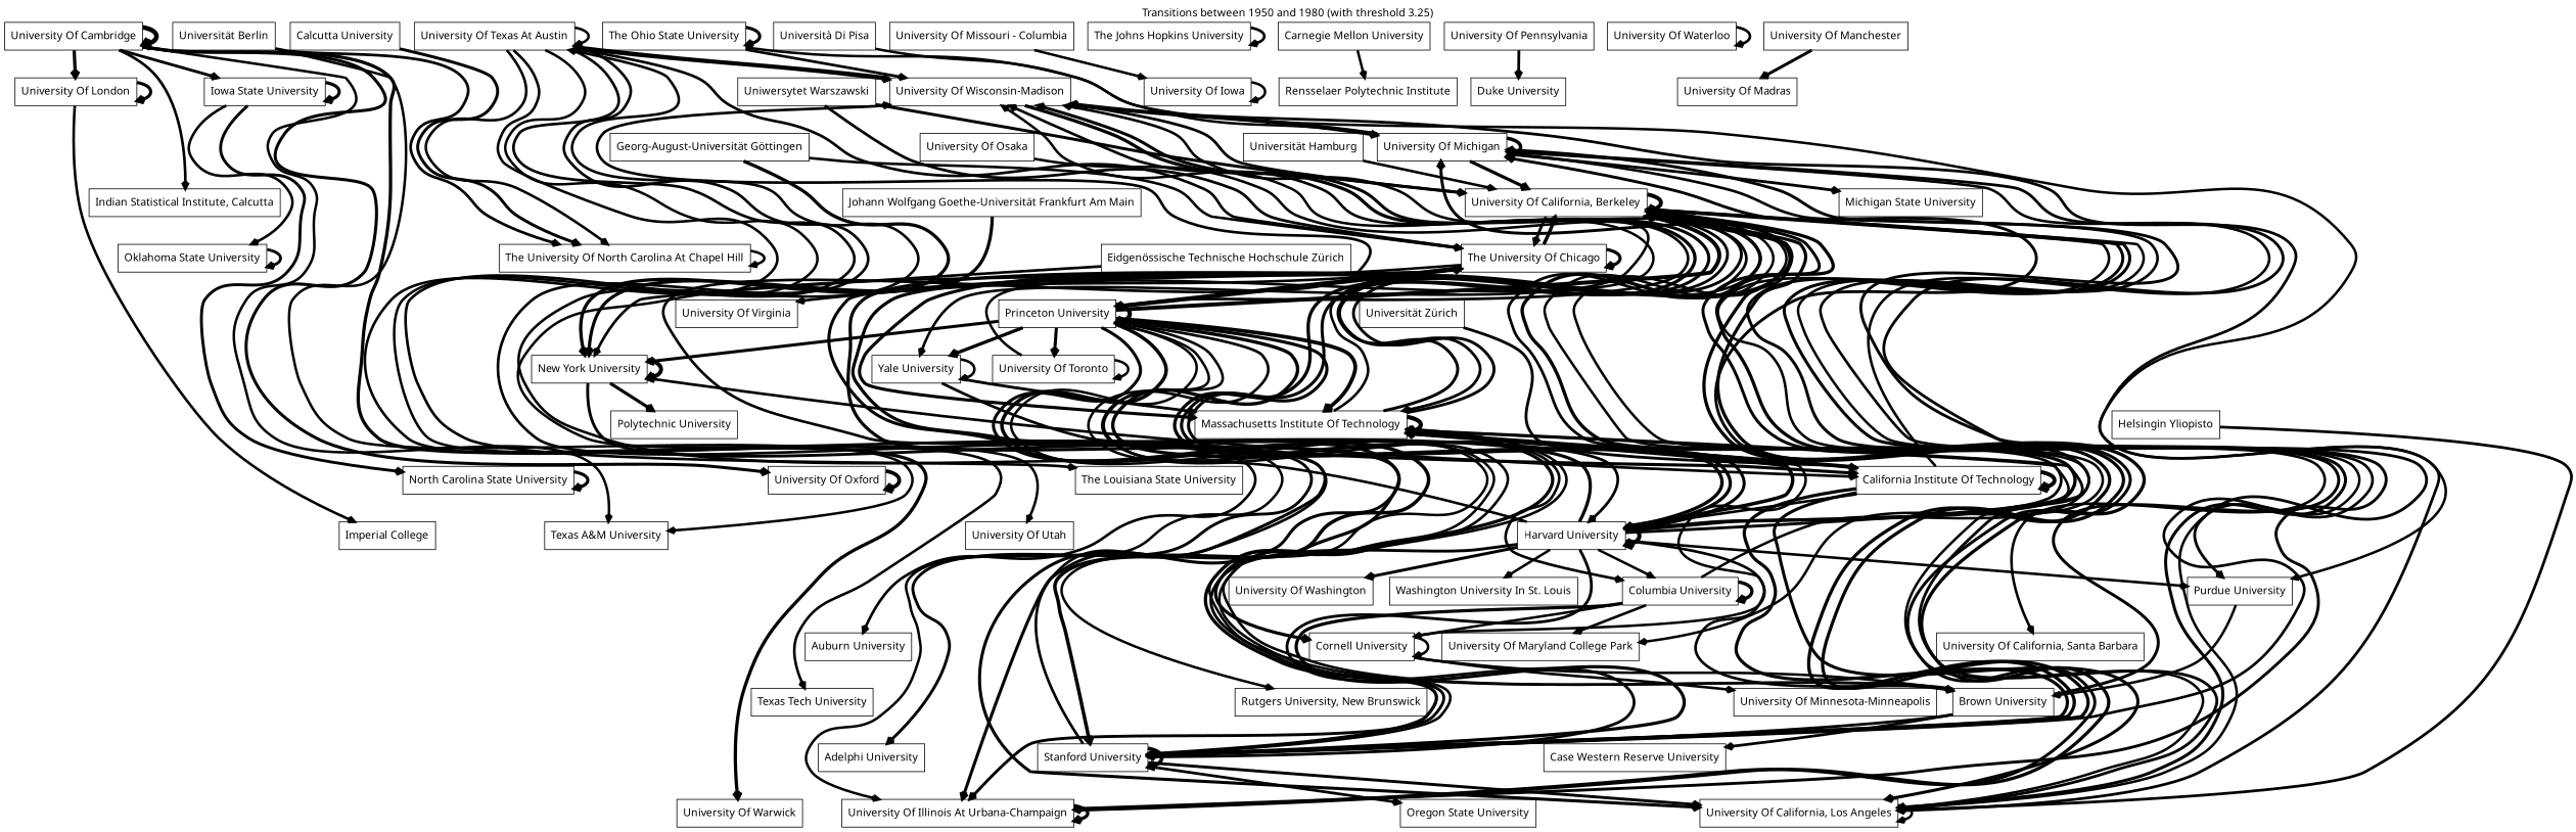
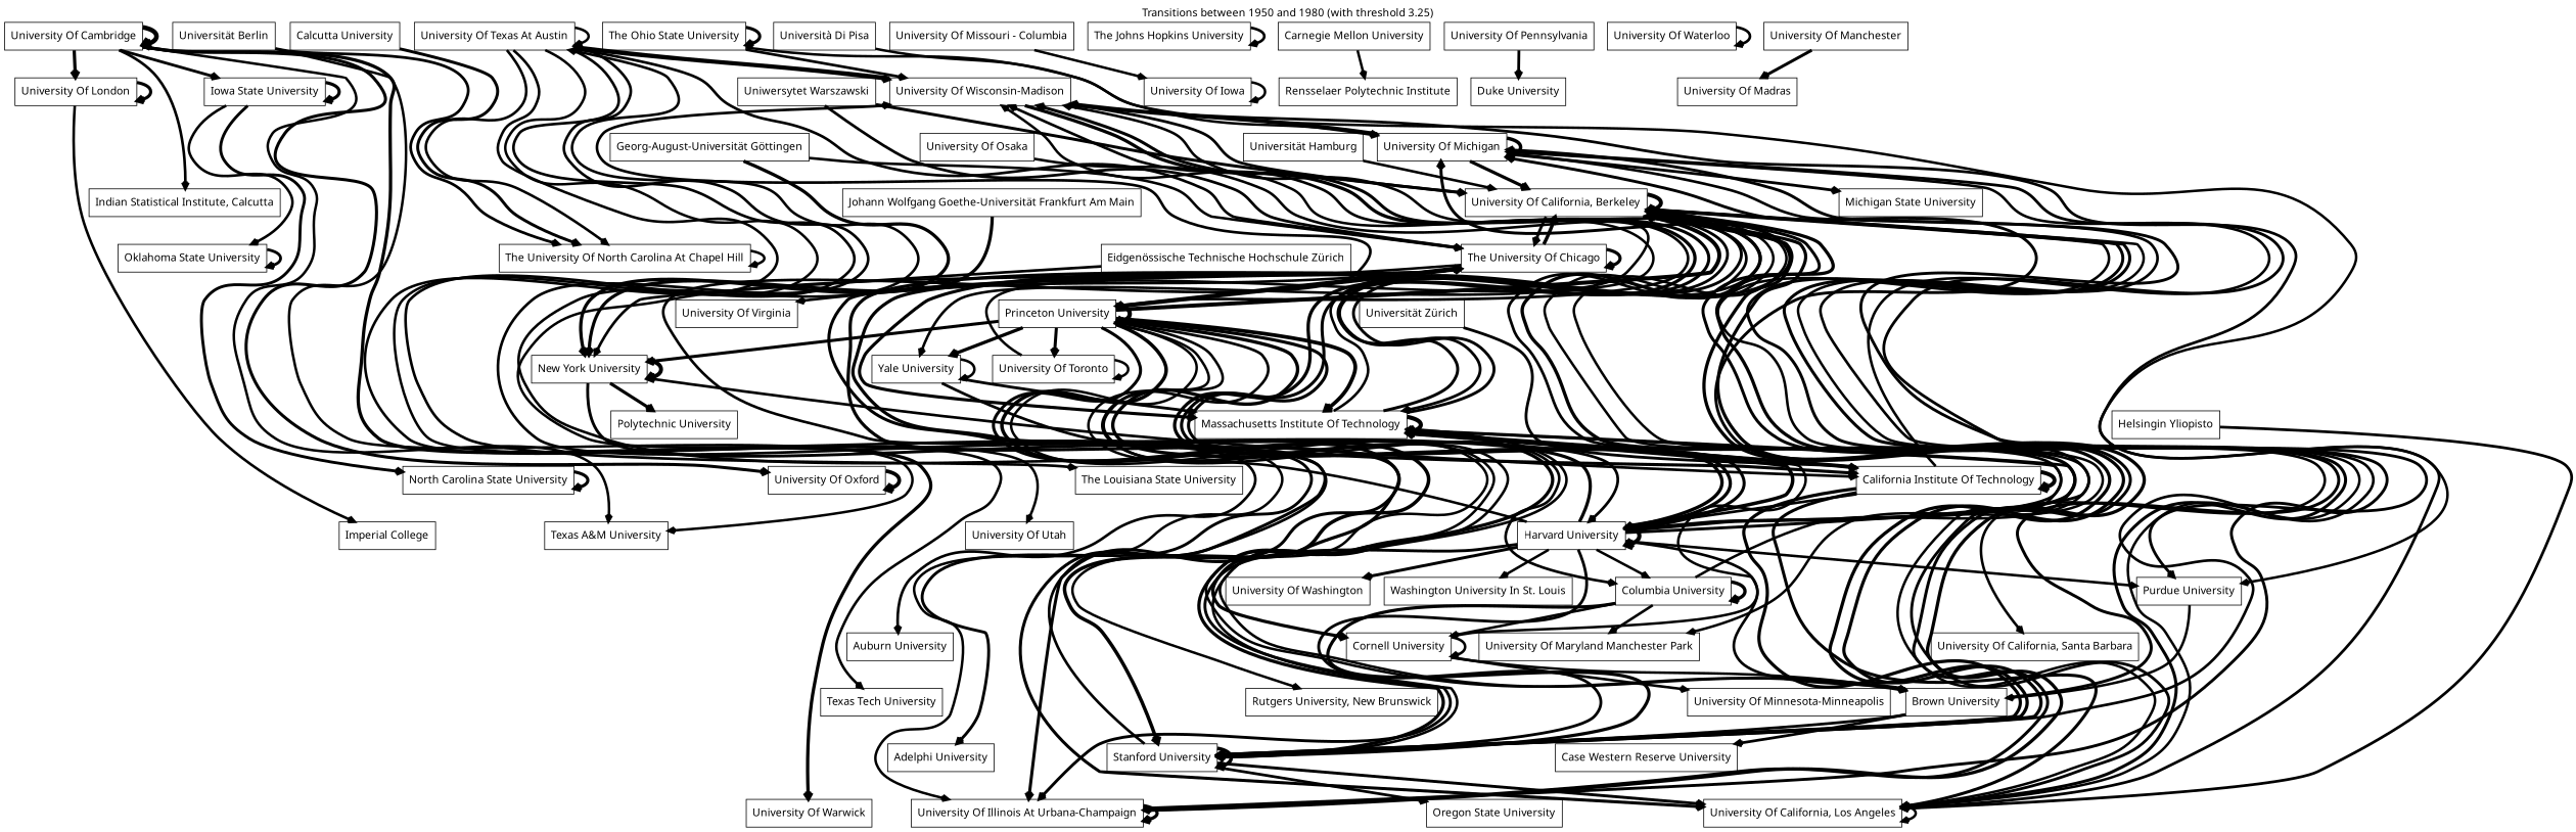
  digraph {
    fontname="Noto Sans"
    label="Transitions between 1950 and 1980 (with threshold 3.25)"
    labelloc=t
    node [fontname="Noto Sans" shape=rectangle]
    edge [arrowhead=vee arrowsize=0.8 fontname="Noto Sans" penwidth=3.3 weight=0.1]
    "Iowa State University"
    "Oklahoma State University"
    "North Carolina State University"
    "The University Of Chicago"
    "University Of Texas At Austin"
    "Princeton University"
    "University Of California, Berkeley"
    "University Of California, Los Angeles"
    "University Of Illinois At Urbana-Champaign"
    "Cornell University"
    "Massachusetts Institute Of Technology"
    "University Of Virginia"
    "The University Of North Carolina At Chapel Hill"
    "University Of Wisconsin-Madison"
    "The Louisiana State University"
    "University Of Utah"
    "Auburn University"
    "Texas Tech University"
    "Harvard University"
    "Stanford University"
    "Brown University"
    "Yale University"
    "Columbia University"
    "New York University"
    "California Institute Of Technology"
    "Rutgers University, New Brunswick"
    "University Of Toronto"
    "University Of California, Santa Barbara"
-   "University Of Maryland College Park"
+   "University Of Maryland College Park" [label="University Of Maryland Manchester Park"]
    "University Of Michigan"
    "University Of Minnesota-Minneapolis"
    "Michigan State University"
    "Purdue University"
    "Washington University In St. Louis"
    "University Of Washington"
    "Oregon State University"
    "Case Western Reserve University"
    "Adelphi University"
    "Polytechnic University"
    "Georg-August-Universität Göttingen"
    "University Of London"
    "Imperial College"
    "University Of Osaka"
    "University Of Missouri - Columbia"
    "University Of Iowa"
    "University Of Oxford"
    "Uniwersytet Warszawski"
    "Universität Hamburg"
    "Università Di Pisa"
    "University Of Cambridge"
    "Texas A&M University"
    "University Of Warwick"
    "Indian Statistical Institute, Calcutta"
    "The Ohio State University"
    "The Johns Hopkins University"
    "Calcutta University"
    "Johann Wolfgang Goethe-Universität Frankfurt Am Main"
    "Helsingin Yliopisto"
    "Universität Berlin"
    "Carnegie Mellon University"
    "Rensselaer Polytechnic Institute"
    "Eidgenössische Technische Hochschule Zürich"
    "University Of Pennsylvania"
    "Duke University"
    "University Of Waterloo"
    "University Of Manchester"
    "University Of Madras"
    "Universität Zürich"
    "Iowa State University" -> "Iowa State University" [penwidth=4.2]
    "Iowa State University" -> "Oklahoma State University" [penwidth=3.4]
    "Iowa State University" -> "North Carolina State University" [penwidth=3.8]
    "Oklahoma State University" -> "Oklahoma State University" [penwidth=3.7]
    "North Carolina State University" -> "North Carolina State University" [penwidth=4.1]
    "The University Of Chicago" -> "The University Of Chicago" [penwidth=4.2]
    "The University Of Chicago" -> "University Of Texas At Austin" [penwidth=3.5]
    "The University Of Chicago" -> "Princeton University" [penwidth=4.0]
    "The University Of Chicago" -> "University Of California, Berkeley" [penwidth=4.5]
    "The University Of Chicago" -> "University Of California, Los Angeles" [penwidth=4.0]
    "The University Of Chicago" -> "University Of Illinois At Urbana-Champaign"
    "The University Of Chicago" -> "Cornell University" [penwidth=4.2]
    "The University Of Chicago" -> "Massachusetts Institute Of Technology" [penwidth=4.1]
    "The University Of Chicago" -> "University Of Virginia" [penwidth=3.4]
    "University Of Texas At Austin" -> "University Of Texas At Austin"
    "University Of Texas At Austin" -> "The University Of North Carolina At Chapel Hill" [penwidth=3.4]
    "University Of Texas At Austin" -> "University Of Wisconsin-Madison" [penwidth=3.7]
    "University Of Texas At Austin" -> "The Louisiana State University" [penwidth=3.5]
    "University Of Texas At Austin" -> "University Of Utah"
    "University Of Texas At Austin" -> "Auburn University" [penwidth=3.5]
    "University Of Texas At Austin" -> "Texas Tech University" [penwidth=3.4]
    "Princeton University" -> "The University Of Chicago" [penwidth=4.3]
    "Princeton University" -> "Princeton University" [penwidth=5.6]
    "Princeton University" -> "University Of California, Berkeley" [penwidth=5.2]
    "Princeton University" -> "University Of Illinois At Urbana-Champaign" [penwidth=4.0]
    "Princeton University" -> "Massachusetts Institute Of Technology" [penwidth=4.9]
    "Princeton University" -> "University Of Wisconsin-Madison" [penwidth=3.5]
    "Princeton University" -> "Harvard University" [penwidth=4.4]
    "Princeton University" -> "Stanford University" [penwidth=4.6]
    "Princeton University" -> "Brown University"
    "Princeton University" -> "Yale University" [penwidth=4.3]
    "Princeton University" -> "Columbia University" [penwidth=3.5]
    "Princeton University" -> "New York University" [penwidth=4.0]
    "Princeton University" -> "California Institute Of Technology" [penwidth=4.1]
    "Princeton University" -> "Rutgers University, New Brunswick"
    "Princeton University" -> "University Of Toronto" [penwidth=4.0]
    "University Of California, Berkeley" -> "The University Of Chicago" [penwidth=3.7]
    "University Of California, Berkeley" -> "University Of California, Berkeley" [penwidth=5.2]
    "University Of California, Berkeley" -> "University Of California, Los Angeles" [penwidth=4.0]
    "University Of California, Berkeley" -> "University Of Illinois At Urbana-Champaign" [penwidth=3.9]
    "University Of California, Berkeley" -> "Massachusetts Institute Of Technology" [penwidth=3.7]
    "University Of California, Berkeley" -> "University Of Wisconsin-Madison" [penwidth=3.6]
    "University Of California, Berkeley" -> "Harvard University" [penwidth=3.6]
    "University Of California, Berkeley" -> "Stanford University" [penwidth=4.3]
    "University Of California, Berkeley" -> "University Of California, Santa Barbara" [penwidth=3.4]
    "University Of California, Berkeley" -> "University Of Maryland College Park"
    "University Of California, Los Angeles" -> "University Of California, Berkeley"
    "University Of California, Los Angeles" -> "University Of California, Los Angeles"
    "University Of California, Los Angeles" -> "Massachusetts Institute Of Technology" [penwidth=3.7]
    "University Of Illinois At Urbana-Champaign" -> "University Of California, Berkeley" [penwidth=4.3]
    "University Of Illinois At Urbana-Champaign" -> "University Of Illinois At Urbana-Champaign" [penwidth=4.2]
    "University Of Illinois At Urbana-Champaign" -> "University Of Michigan" [penwidth=3.8]
    "Cornell University" -> "Cornell University" [penwidth=3.4]
    "Cornell University" -> "Massachusetts Institute Of Technology"
    "Cornell University" -> "Brown University"
    "Cornell University" -> "University Of Minnesota-Minneapolis" [penwidth=3.4]
    "Massachusetts Institute Of Technology" -> "University Of California, Berkeley" [penwidth=3.8]
    "Massachusetts Institute Of Technology" -> "University Of California, Los Angeles"
    "Massachusetts Institute Of Technology" -> "Massachusetts Institute Of Technology" [penwidth=5.5]
    "Massachusetts Institute Of Technology" -> "University Of Wisconsin-Madison" [penwidth=3.4]
    "Massachusetts Institute Of Technology" -> "Stanford University" [penwidth=4.3]
    "Massachusetts Institute Of Technology" -> "California Institute Of Technology" [penwidth=3.5]
    "Massachusetts Institute Of Technology" -> "University Of Michigan" [penwidth=3.9]
    "The University Of North Carolina At Chapel Hill" -> "The University Of North Carolina At Chapel Hill"
    "University Of Wisconsin-Madison" -> "University Of Texas At Austin" [penwidth=4.3]
    "University Of Wisconsin-Madison" -> "University Of California, Los Angeles" [penwidth=3.6]
    "University Of Wisconsin-Madison" -> "Harvard University" [penwidth=4.3]
    "University Of Wisconsin-Madison" -> "University Of Michigan" [penwidth=3.5]
    "Harvard University" -> "The University Of Chicago" [penwidth=4.2]
    "Harvard University" -> "University Of Texas At Austin" [penwidth=3.4]
    "Harvard University" -> "University Of California, Berkeley" [penwidth=4.4]
    "Harvard University" -> "University Of Illinois At Urbana-Champaign" [penwidth=3.8]
    "Harvard University" -> "Massachusetts Institute Of Technology" [penwidth=4.6]
    "Harvard University" -> "University Of Wisconsin-Madison" [penwidth=4.0]
    "Harvard University" -> "Harvard University" [penwidth=5.4]
    "Harvard University" -> "Stanford University" [penwidth=3.7]
    "Harvard University" -> "Brown University" [penwidth=3.5]
    "Harvard University" -> "Columbia University"
    "Harvard University" -> "University Of Michigan" [penwidth=3.8]
    "Harvard University" -> "Purdue University" [penwidth=3.4]
    "Harvard University" -> "Washington University In St. Louis"
    "Harvard University" -> "University Of Washington" [penwidth=3.9]
    "Stanford University" -> "University Of California, Berkeley" [penwidth=4.2]
    "Stanford University" -> "University Of California, Los Angeles" [penwidth=3.8]
    "Stanford University" -> "Massachusetts Institute Of Technology" [penwidth=3.4]
    "Stanford University" -> "University Of Wisconsin-Madison" [penwidth=3.5]
    "Stanford University" -> "Stanford University" [penwidth=4.7]
    "Stanford University" -> "Oregon State University" [penwidth=3.6]
    "Brown University" -> "Princeton University" [penwidth=3.4]
    "Brown University" -> "University Of California, Berkeley" [penwidth=3.9]
    "Brown University" -> "Stanford University" [penwidth=3.6]
    "Brown University" -> "Case Western Reserve University" [penwidth=3.6]
    "Yale University" -> "Massachusetts Institute Of Technology" [penwidth=3.7]
    "Yale University" -> "Harvard University" [penwidth=3.6]
    "Yale University" -> "Yale University" [penwidth=3.4]
    "Columbia University" -> "University Of California, Berkeley"
    "Columbia University" -> "Cornell University"
    "Columbia University" -> "Stanford University" [penwidth=4.2]
    "Columbia University" -> "Columbia University" [penwidth=4.4]
    "Columbia University" -> "University Of Maryland College Park" [penwidth=3.4]
    "New York University" -> "New York University" [penwidth=5.2]
    "New York University" -> "California Institute Of Technology" [penwidth=3.5]
    "New York University" -> "Adelphi University" [penwidth=3.8]
    "New York University" -> "Polytechnic University" [penwidth=4.1]
    "California Institute Of Technology" -> "University Of California, Los Angeles" [penwidth=4.0]
    "California Institute Of Technology" -> "Massachusetts Institute Of Technology"
    "California Institute Of Technology" -> "Harvard University" [penwidth=3.5]
    "California Institute Of Technology" -> "Stanford University" [penwidth=4.2]
    "California Institute Of Technology" -> "California Institute Of Technology" [penwidth=5.2]
    "California Institute Of Technology" -> "University Of Michigan" [penwidth=3.4]
    "University Of Toronto" -> "University Of Wisconsin-Madison"
    "University Of Toronto" -> "University Of Toronto"
    "University Of Michigan" -> "University Of California, Berkeley" [penwidth=4.2]
    "University Of Michigan" -> "University Of Wisconsin-Madison" [penwidth=3.6]
    "University Of Michigan" -> "Stanford University" [penwidth=3.5]
    "University Of Michigan" -> "University Of Michigan" [penwidth=4.6]
    "University Of Michigan" -> "Michigan State University" [penwidth=3.7]
    "University Of Michigan" -> "Purdue University" [penwidth=3.7]
    "Purdue University" -> "Brown University"
    "Georg-August-Universität Göttingen" -> "The University Of Chicago" [penwidth=3.4]
    "Georg-August-Universität Göttingen" -> "New York University" [penwidth=4.3]
    "University Of London" -> "University Of London" [penwidth=4.1]
    "University Of London" -> "Imperial College" [penwidth=3.4]
    "University Of Osaka" -> "Yale University" [penwidth=3.4]
    "University Of Missouri - Columbia" -> "University Of Iowa"
    "University Of Iowa" -> "University Of Iowa"
    "University Of Oxford" -> "University Of Oxford" [penwidth=4.9]
    "Uniwersytet Warszawski" -> "The University Of Chicago" [penwidth=3.6]
    "Uniwersytet Warszawski" -> "University Of California, Berkeley" [penwidth=3.9]
    "Universität Hamburg" -> "University Of California, Berkeley" [penwidth=3.4]
    "Università Di Pisa" -> "University Of Michigan"
    "University Of Cambridge" -> "Iowa State University" [penwidth=3.7]
    "University Of Cambridge" -> "University Of London" [penwidth=4.2]
    "University Of Cambridge" -> "University Of Oxford" [penwidth=4.0]
    "University Of Cambridge" -> "University Of Cambridge" [penwidth=6.0]
    "University Of Cambridge" -> "Texas A&M University"
    "University Of Cambridge" -> "University Of Warwick" [penwidth=4.3]
    "University Of Cambridge" -> "Indian Statistical Institute, Calcutta" [penwidth=3.5]
    "The Ohio State University" -> "University Of Wisconsin-Madison" [penwidth=3.5]
    "The Ohio State University" -> "Purdue University"
    "The Ohio State University" -> "The Ohio State University" [penwidth=4.1]
    "The Johns Hopkins University" -> "The Johns Hopkins University" [penwidth=3.5]
    "Calcutta University" -> "The University Of North Carolina At Chapel Hill" [penwidth=3.9]
    "Johann Wolfgang Goethe-Universität Frankfurt Am Main" -> "New York University" [penwidth=4.2]
    "Helsingin Yliopisto" -> "University Of California, Los Angeles" [penwidth=3.6]
    "Universität Berlin" -> "The University Of North Carolina At Chapel Hill" [penwidth=3.6]
    "Universität Berlin" -> "Texas A&M University"
    "Carnegie Mellon University" -> "Rensselaer Polytechnic Institute"
    "Eidgenössische Technische Hochschule Zürich" -> "New York University" [penwidth=3.5]
    "University Of Pennsylvania" -> "Duke University" [penwidth=3.7]
    "University Of Waterloo" -> "University Of Waterloo" [penwidth=3.5]
    "University Of Manchester" -> "University Of Madras" [penwidth=3.9]
    "Universität Zürich" -> "California Institute Of Technology" [penwidth=3.7]
  }
